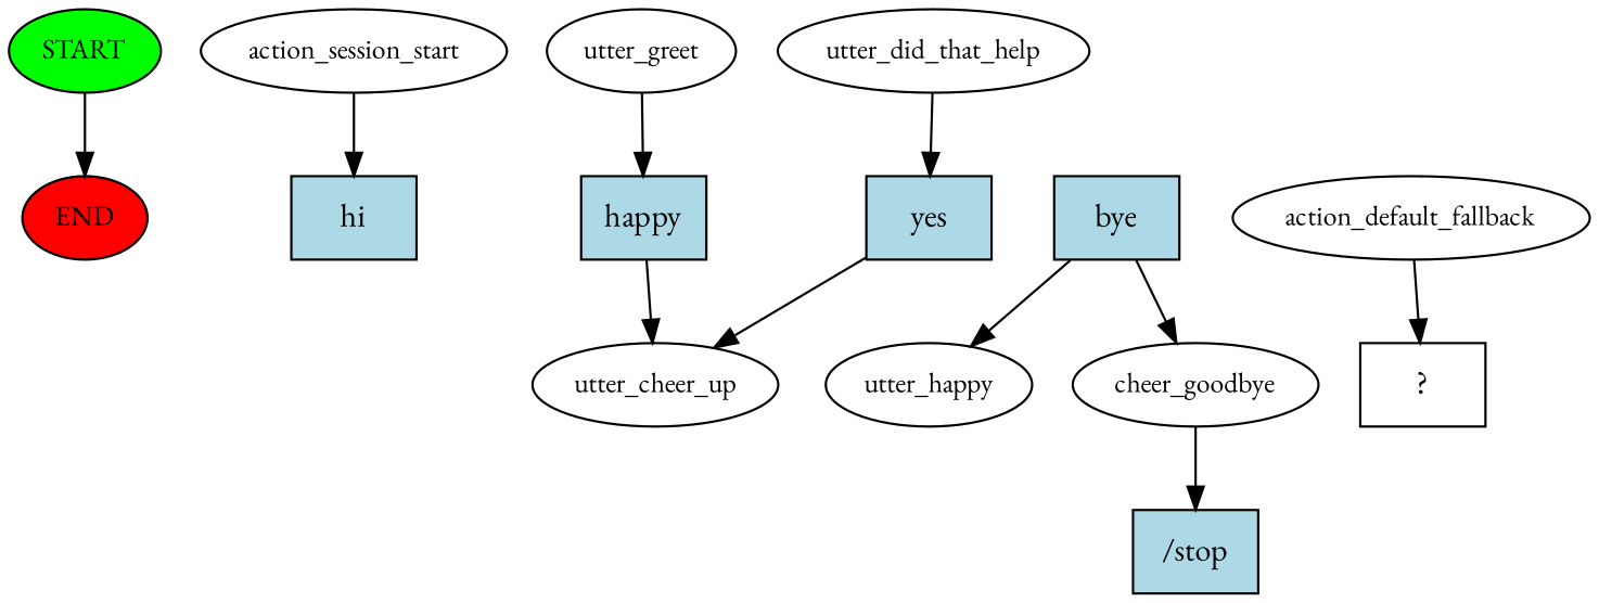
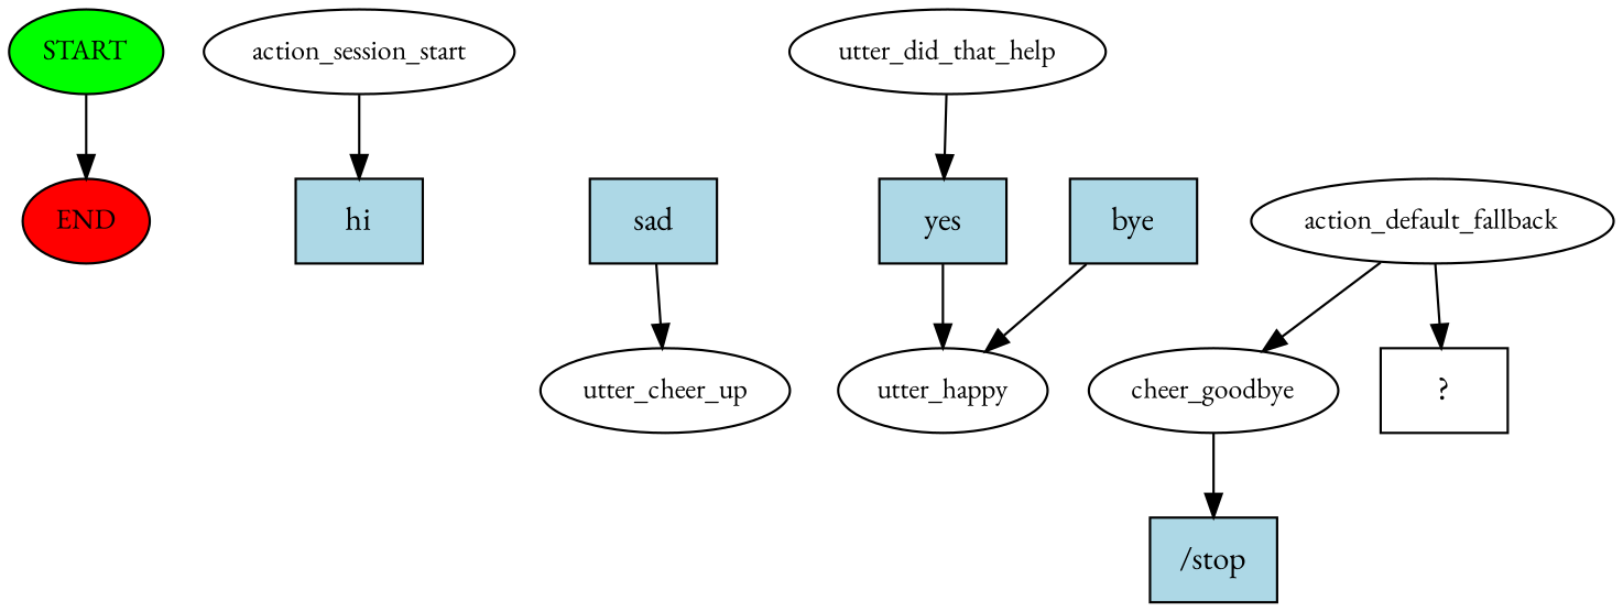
  digraph {
    fontname="EB Garamond"
    node [fontname="EB Garamond" fontsize=12]
    edge [fontname="EB Garamond"]
    n1 [fillcolor=green label=START style=filled]
    n2 [fillcolor=red label=END style=filled]
    n3 [label=action_session_start]
    n4 [fillcolor=lightblue label=hi shape=rect style=filled fontsize=""]
-   n5 [label=utter_greet]
-   n6 [fillcolor=lightblue label=happy shape=rect style=filled fontsize=""]
+   n6 [fillcolor=lightblue label=sad shape=rect style=filled fontsize=""]
    n7 [label=utter_cheer_up]
    n8 [label=utter_did_that_help]
    n9 [fillcolor=lightblue label=yes shape=rect style=filled fontsize=""]
    n10 [label=utter_happy]
    n11 [fillcolor=lightblue label=bye shape=rect style=filled fontsize=""]
    n12 [label=cheer_goodbye]
    n13 [fillcolor=lightblue label="/stop" shape=rect style=filled fontsize=""]
    n14 [label=action_default_fallback]
    n15 [label="  ?  " shape=rect fontsize=""]
    n1 -> n2
    n3 -> n4
-   n5 -> n6
    n6 -> n7
    n8 -> n9
-   n9 -> n7
+   n9 -> n10
    n11 -> n10
-   n11 -> n12
+   n14 -> n12
    n12 -> n13
    n14 -> n15
  }
